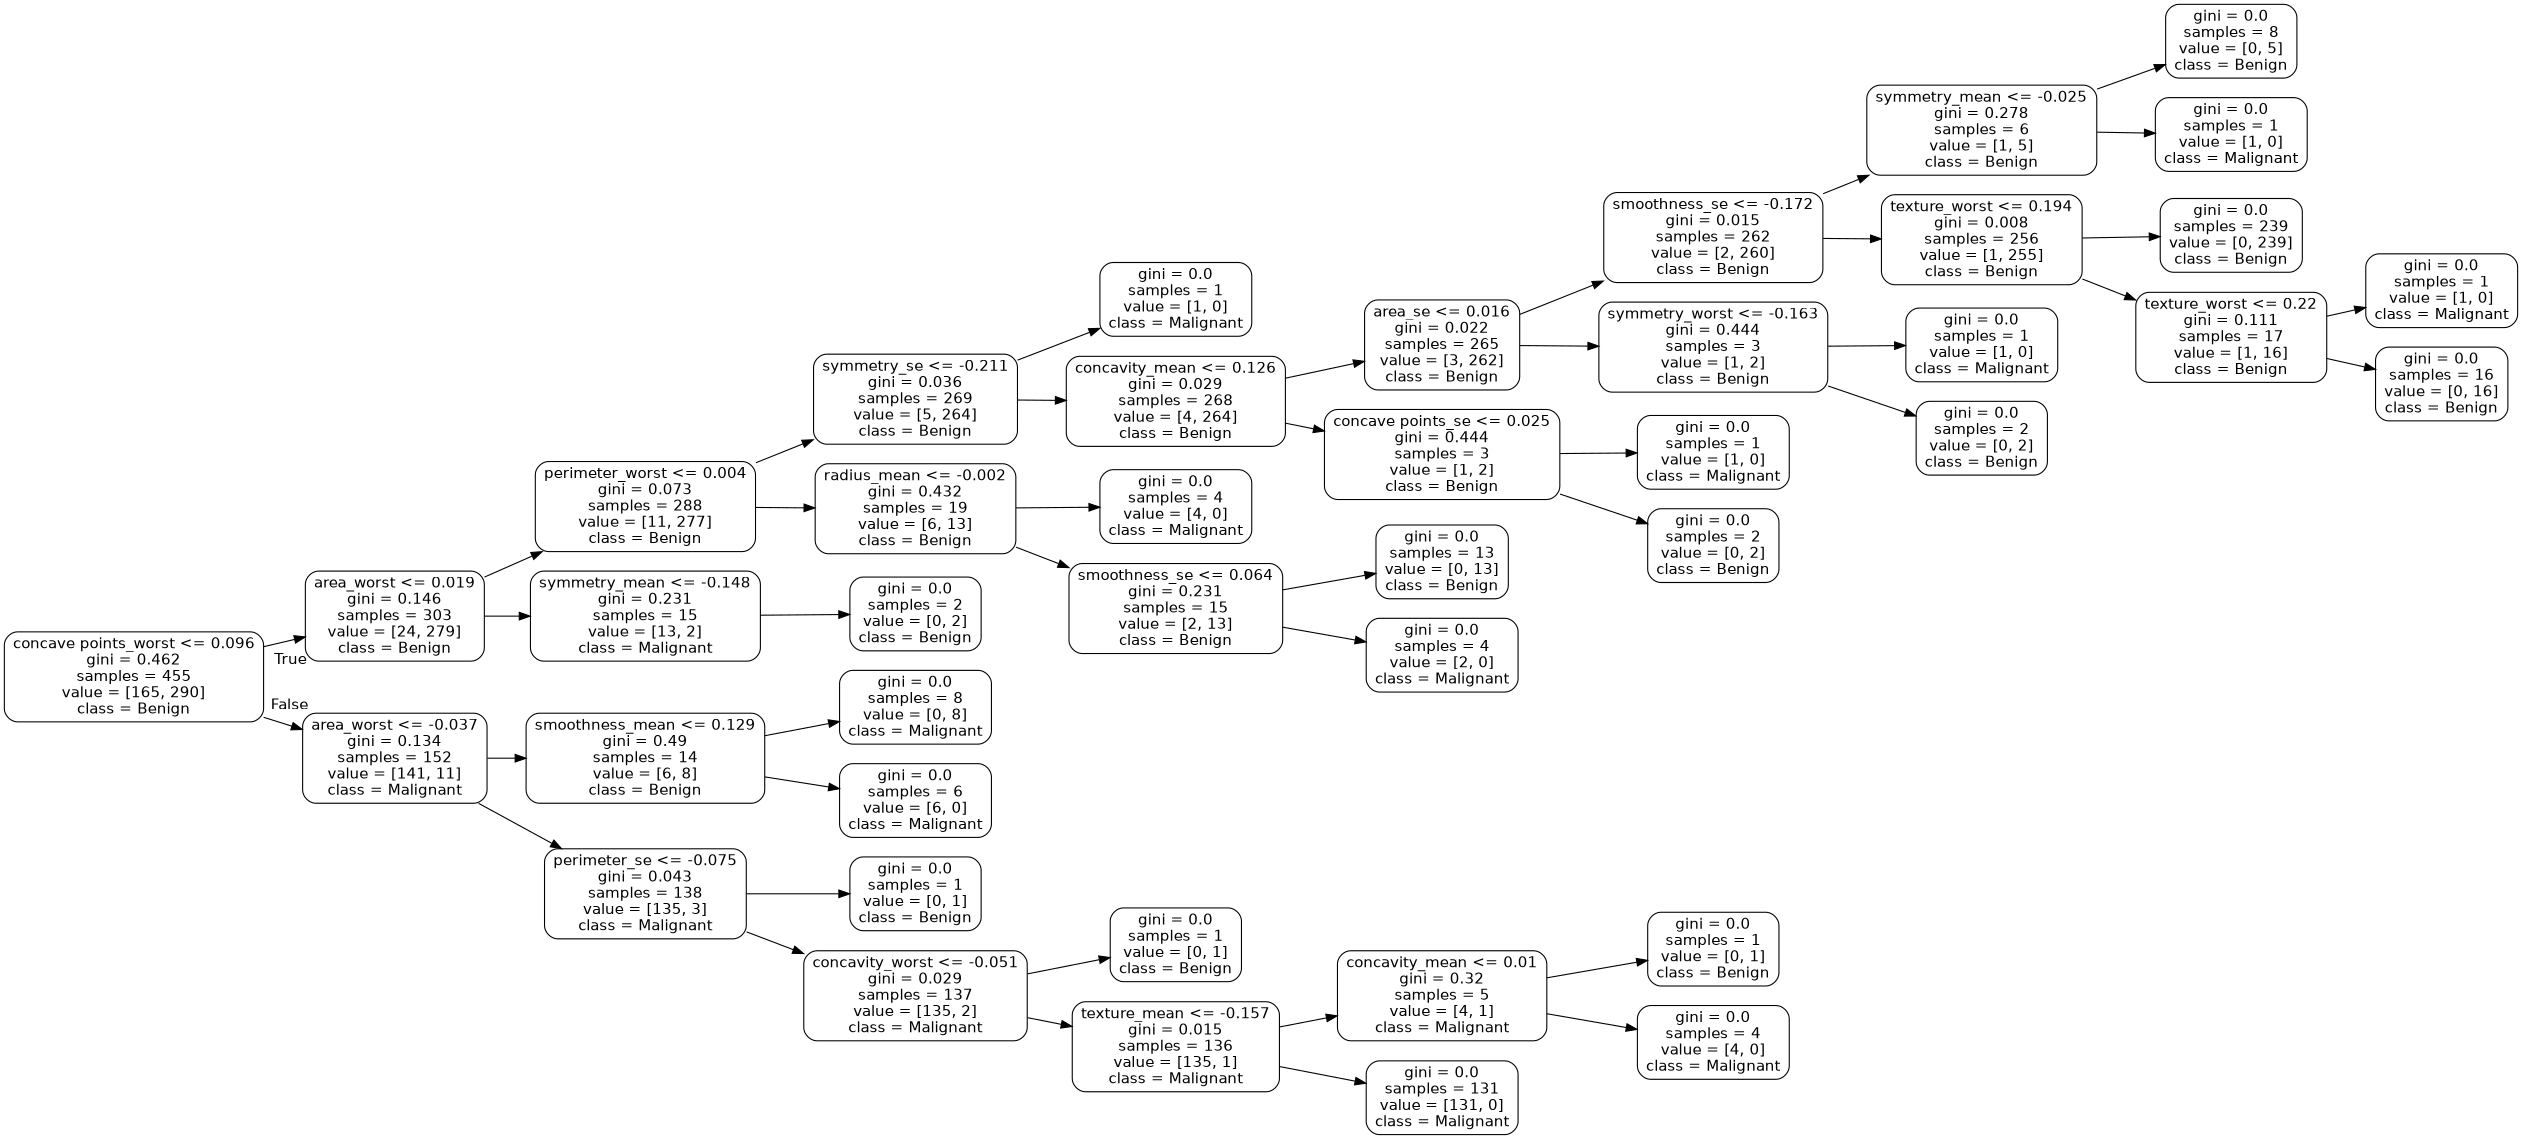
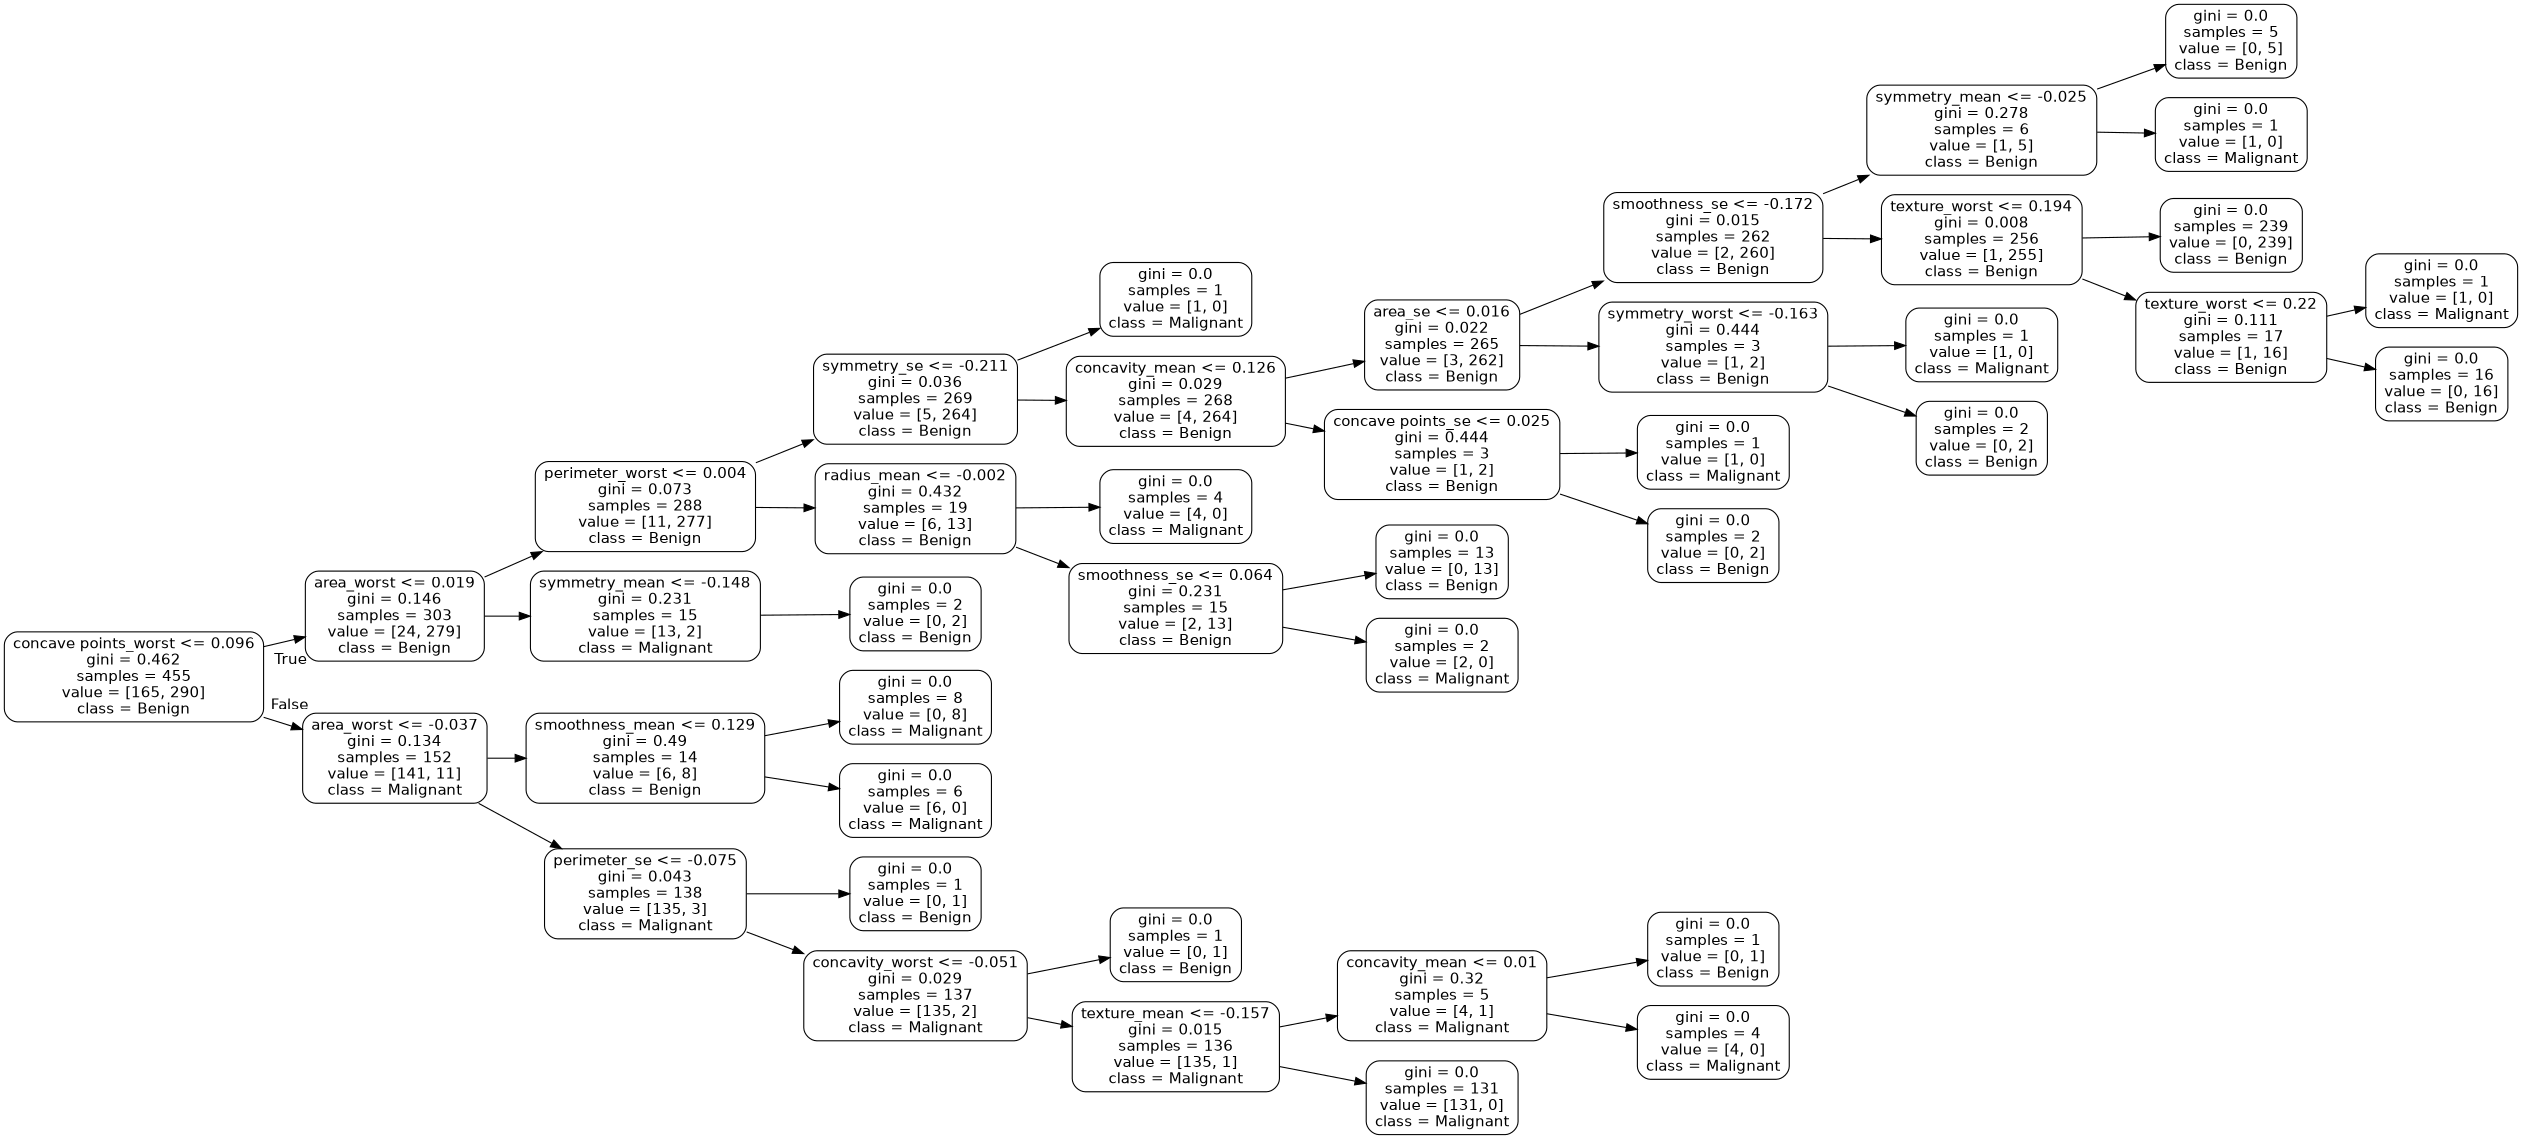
  digraph {
    rankdir=LR
    node [color=black fontname=helvetica shape=box style=rounded]
    edge [fontname=helvetica]
    n1 [label="concave points_worst <= 0.096\ngini = 0.462\nsamples = 455\nvalue = [165, 290]\nclass = Benign"]
    n2 [label="area_worst <= 0.019\ngini = 0.146\nsamples = 303\nvalue = [24, 279]\nclass = Benign"]
    n3 [label="area_worst <= -0.037\ngini = 0.134\nsamples = 152\nvalue = [141, 11]\nclass = Malignant"]
    n4 [label="perimeter_worst <= 0.004\ngini = 0.073\nsamples = 288\nvalue = [11, 277]\nclass = Benign"]
    n5 [label="symmetry_mean <= -0.148\ngini = 0.231\nsamples = 15\nvalue = [13, 2]\nclass = Malignant"]
    n6 [label="smoothness_mean <= 0.129\ngini = 0.49\nsamples = 14\nvalue = [6, 8]\nclass = Benign"]
    n7 [label="perimeter_se <= -0.075\ngini = 0.043\nsamples = 138\nvalue = [135, 3]\nclass = Malignant"]
    n8 [label="symmetry_se <= -0.211\ngini = 0.036\nsamples = 269\nvalue = [5, 264]\nclass = Benign"]
    n9 [label="radius_mean <= -0.002\ngini = 0.432\nsamples = 19\nvalue = [6, 13]\nclass = Benign"]
    n10 [label="gini = 0.0\nsamples = 2\nvalue = [0, 2]\nclass = Benign"]
    n11 [label="gini = 0.0\nsamples = 1\nvalue = [1, 0]\nclass = Malignant"]
    n12 [label="concavity_mean <= 0.126\ngini = 0.029\nsamples = 268\nvalue = [4, 264]\nclass = Benign"]
    n13 [label="gini = 0.0\nsamples = 4\nvalue = [4, 0]\nclass = Malignant"]
    n14 [label="smoothness_se <= 0.064\ngini = 0.231\nsamples = 15\nvalue = [2, 13]\nclass = Benign"]
    n15 [label="area_se <= 0.016\ngini = 0.022\nsamples = 265\nvalue = [3, 262]\nclass = Benign"]
    n16 [label="concave points_se <= 0.025\ngini = 0.444\nsamples = 3\nvalue = [1, 2]\nclass = Benign"]
    n17 [label="smoothness_se <= -0.172\ngini = 0.015\nsamples = 262\nvalue = [2, 260]\nclass = Benign"]
    n18 [label="symmetry_worst <= -0.163\ngini = 0.444\nsamples = 3\nvalue = [1, 2]\nclass = Benign"]
    n19 [label="gini = 0.0\nsamples = 1\nvalue = [1, 0]\nclass = Malignant"]
    n20 [label="gini = 0.0\nsamples = 2\nvalue = [0, 2]\nclass = Benign"]
    n21 [label="symmetry_mean <= -0.025\ngini = 0.278\nsamples = 6\nvalue = [1, 5]\nclass = Benign"]
    n22 [label="texture_worst <= 0.194\ngini = 0.008\nsamples = 256\nvalue = [1, 255]\nclass = Benign"]
    n23 [label="gini = 0.0\nsamples = 1\nvalue = [1, 0]\nclass = Malignant"]
    n24 [label="gini = 0.0\nsamples = 2\nvalue = [0, 2]\nclass = Benign"]
-   n25 [label="gini = 0.0\nsamples = 8\nvalue = [0, 5]\nclass = Benign"]
+   n25 [label="gini = 0.0\nsamples = 5\nvalue = [0, 5]\nclass = Benign"]
    n26 [label="gini = 0.0\nsamples = 1\nvalue = [1, 0]\nclass = Malignant"]
    n27 [label="gini = 0.0\nsamples = 239\nvalue = [0, 239]\nclass = Benign"]
    n28 [label="texture_worst <= 0.22\ngini = 0.111\nsamples = 17\nvalue = [1, 16]\nclass = Benign"]
    n29 [label="gini = 0.0\nsamples = 1\nvalue = [1, 0]\nclass = Malignant"]
    n30 [label="gini = 0.0\nsamples = 16\nvalue = [0, 16]\nclass = Benign"]
    n31 [label="gini = 0.0\nsamples = 13\nvalue = [0, 13]\nclass = Benign"]
-   n32 [label="gini = 0.0\nsamples = 4\nvalue = [2, 0]\nclass = Malignant"]
+   n32 [label="gini = 0.0\nsamples = 2\nvalue = [2, 0]\nclass = Malignant"]
    n33 [label="gini = 0.0\nsamples = 8\nvalue = [0, 8]\nclass = Malignant"]
    n34 [label="gini = 0.0\nsamples = 6\nvalue = [6, 0]\nclass = Malignant"]
    n35 [label="gini = 0.0\nsamples = 1\nvalue = [0, 1]\nclass = Benign"]
    n36 [label="concavity_worst <= -0.051\ngini = 0.029\nsamples = 137\nvalue = [135, 2]\nclass = Malignant"]
    n37 [label="gini = 0.0\nsamples = 1\nvalue = [0, 1]\nclass = Benign"]
    n38 [label="texture_mean <= -0.157\ngini = 0.015\nsamples = 136\nvalue = [135, 1]\nclass = Malignant"]
    n39 [label="concavity_mean <= 0.01\ngini = 0.32\nsamples = 5\nvalue = [4, 1]\nclass = Malignant"]
    n40 [label="gini = 0.0\nsamples = 131\nvalue = [131, 0]\nclass = Malignant"]
    n41 [label="gini = 0.0\nsamples = 1\nvalue = [0, 1]\nclass = Benign"]
    n42 [label="gini = 0.0\nsamples = 4\nvalue = [4, 0]\nclass = Malignant"]
    n1 -> n2 [headlabel=True labelangle=45 labeldistance=2.5]
    n1 -> n3 [headlabel=False labelangle=-45 labeldistance=2.5]
    n2 -> n4
    n2 -> n5
    n3 -> n6
    n3 -> n7
    n4 -> n8
    n4 -> n9
    n5 -> n10
    n6 -> n33
    n6 -> n34
    n7 -> n35
    n7 -> n36
    n8 -> n11
    n8 -> n12
    n9 -> n13
    n9 -> n14
    n12 -> n15
    n12 -> n16
    n14 -> n31
    n14 -> n32
    n15 -> n17
    n15 -> n18
    n16 -> n19
    n16 -> n20
    n17 -> n21
    n17 -> n22
    n18 -> n23
    n18 -> n24
    n21 -> n25
    n21 -> n26
    n22 -> n27
    n22 -> n28
    n28 -> n29
    n28 -> n30
    n36 -> n37
    n36 -> n38
    n38 -> n39
    n38 -> n40
    n39 -> n41
    n39 -> n42
  }
